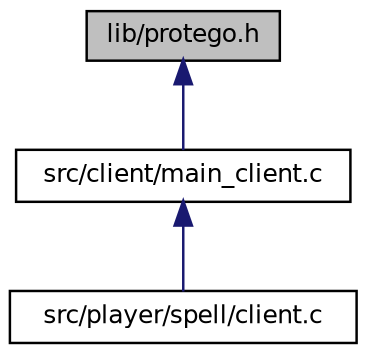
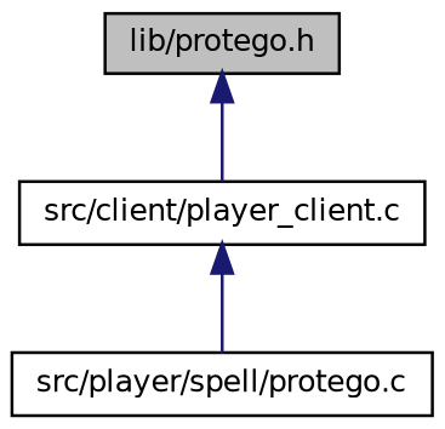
  digraph {
    node [color=black fillcolor=white fontname=Helvetica fontsize=10 shape=record style=filled]
    edge [color=midnightblue dir=back fontname=Helvetica fontsize=10 labelfontname=Helvetica labelfontsize=10 style=solid]
    n1 [fillcolor=grey75 fontcolor=black height=0.2 label="lib/protego.h" width=0.4]
-   n2 [height=0.2 label="src/client/main_client.c" width=0.4]
-   n3 [height=0.2 label="src/player/spell/client.c" width=0.4]
+   n2 [height=0.2 label="src/client/player_client.c" width=0.4]
+   n3 [height=0.2 label="src/player/spell/protego.c" width=0.4]
    n1 -> n2
    n2 -> n3
  }
